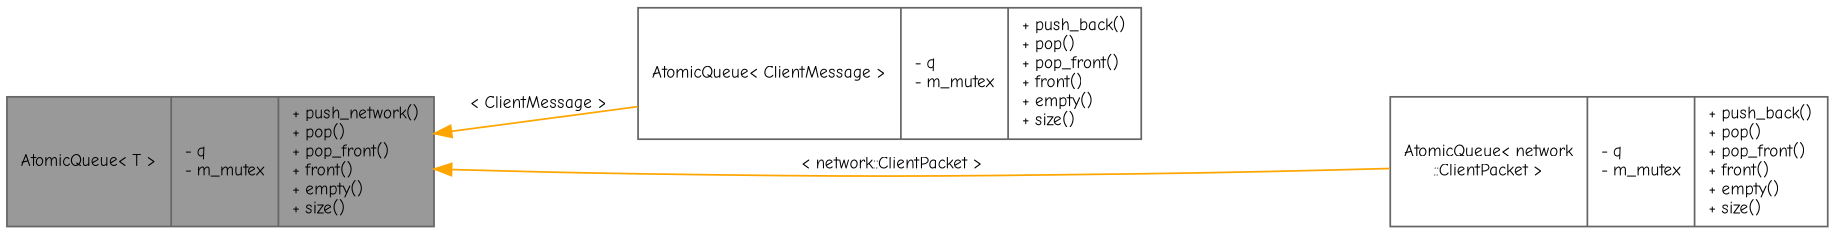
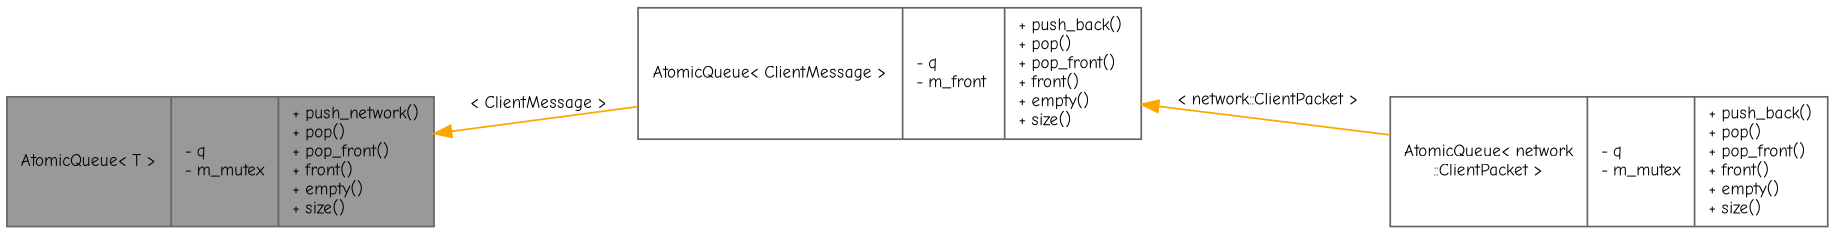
  digraph {
    fontname="Comic Neue"
    rankdir=LR
    node [color=gray40 fillcolor=white fontname="Comic Neue" fontsize=10 shape=record style=filled]
    edge [color=orange dir=back fontname="Comic Neue" fontsize=10 labelfontname=Helvetica labelfontsize=10 style=solid]
    n1 [fillcolor=grey60 fontcolor=black height=0.2 label="{AtomicQueue\< T \>\n|- q\l- m_mutex\l|+ push_network()\l+ pop()\l+ pop_front()\l+ front()\l+ empty()\l+ size()\l}" width=0.4]
-   n2 [height=0.2 label="{AtomicQueue\< ClientMessage \>\n|- q\l- m_mutex\l|+ push_back()\l+ pop()\l+ pop_front()\l+ front()\l+ empty()\l+ size()\l}" width=0.4]
+   n2 [height=0.2 label="{AtomicQueue\< ClientMessage \>\n|- q\l- m_front\l|+ push_back()\l+ pop()\l+ pop_front()\l+ front()\l+ empty()\l+ size()\l}" width=0.4]
    n3 [height=0.2 label="{AtomicQueue\< network\l::ClientPacket \>\n|- q\l- m_mutex\l|+ push_back()\l+ pop()\l+ pop_front()\l+ front()\l+ empty()\l+ size()\l}" width=0.4]
    n1 -> n2 [label=" \< ClientMessage \>"]
-   n1 -> n3 [label=" \< network::ClientPacket \>"]
+   n2 -> n3 [label=" \< network::ClientPacket \>"]
  }
